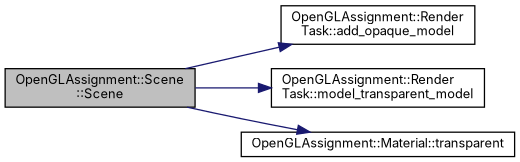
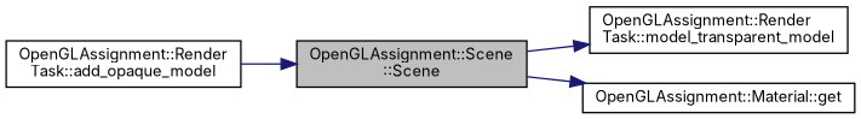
  digraph {
    fontname=Inter
    rankdir=LR
    node [color=black fillcolor=white fontname=Inter fontsize=10 shape=record style=filled]
    edge [color=midnightblue fontname=Inter fontsize=10 labelfontname=Helvetica labelfontsize=10 style=solid]
    n1 [fillcolor=grey75 fontcolor=black height=0.2 label="OpenGLAssignment::Scene\l::Scene" width=0.4]
    n2 [height=0.2 label="OpenGLAssignment::Render\lTask::add_opaque_model" width=0.4]
    n3 [height=0.2 label="OpenGLAssignment::Render\lTask::model_transparent_model" width=0.4]
-   n4 [height=0.2 label="OpenGLAssignment::Material::transparent" width=0.4]
-   n1 -> n2
+   n4 [height=0.2 label="OpenGLAssignment::Material::get" width=0.4]
+   n2 -> n1
    n1 -> n3
    n1 -> n4
  }
